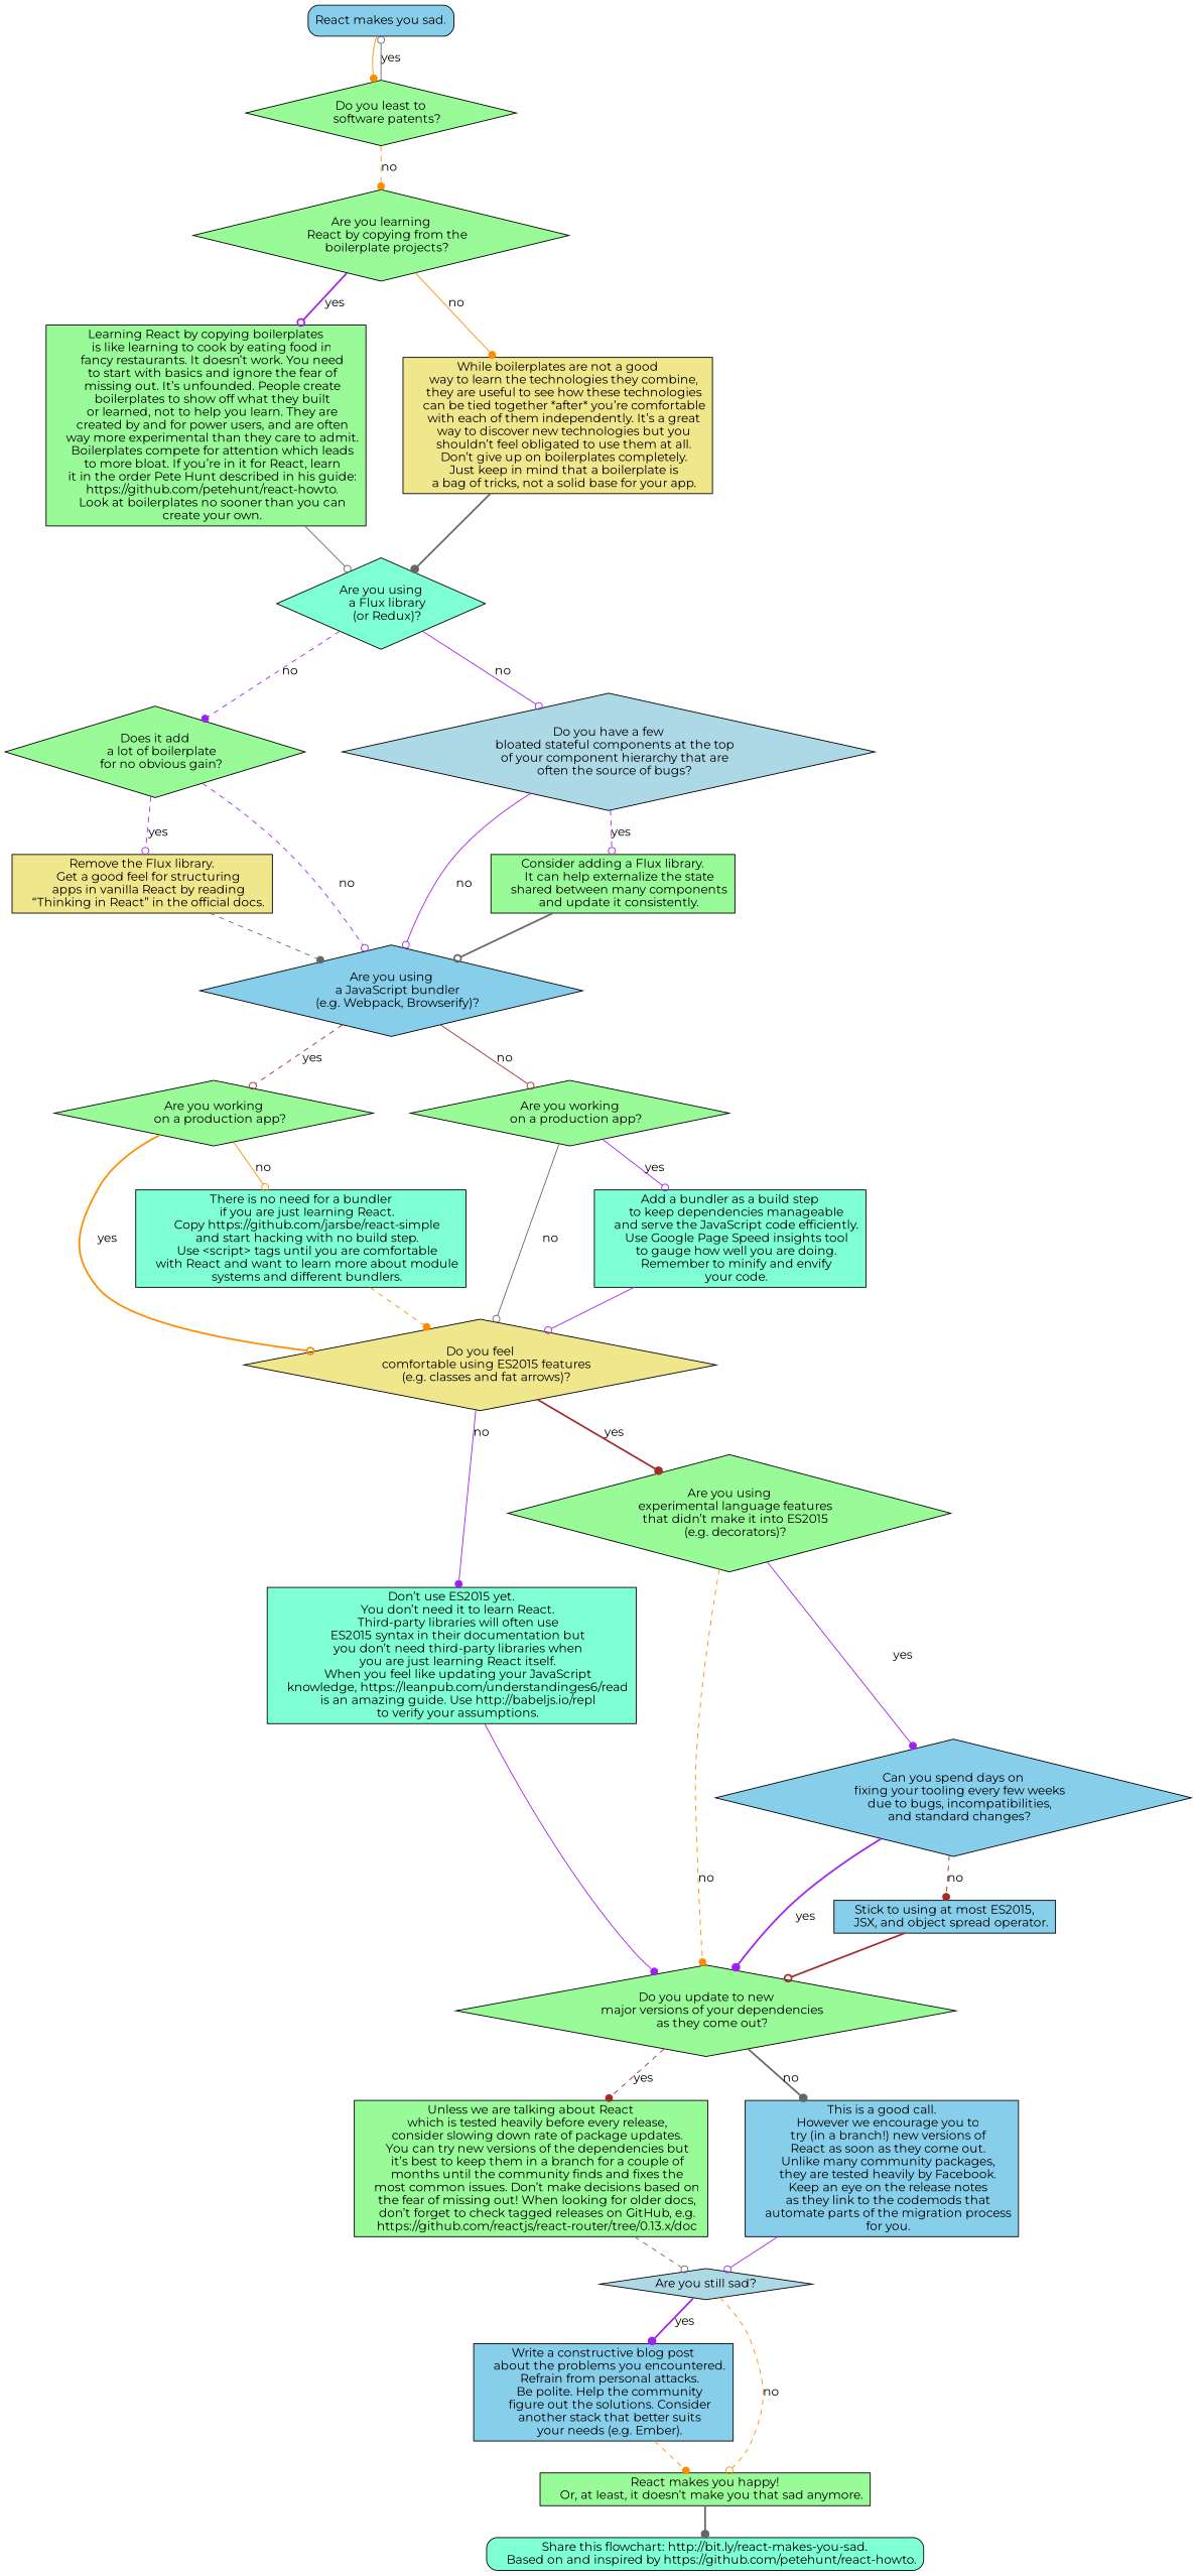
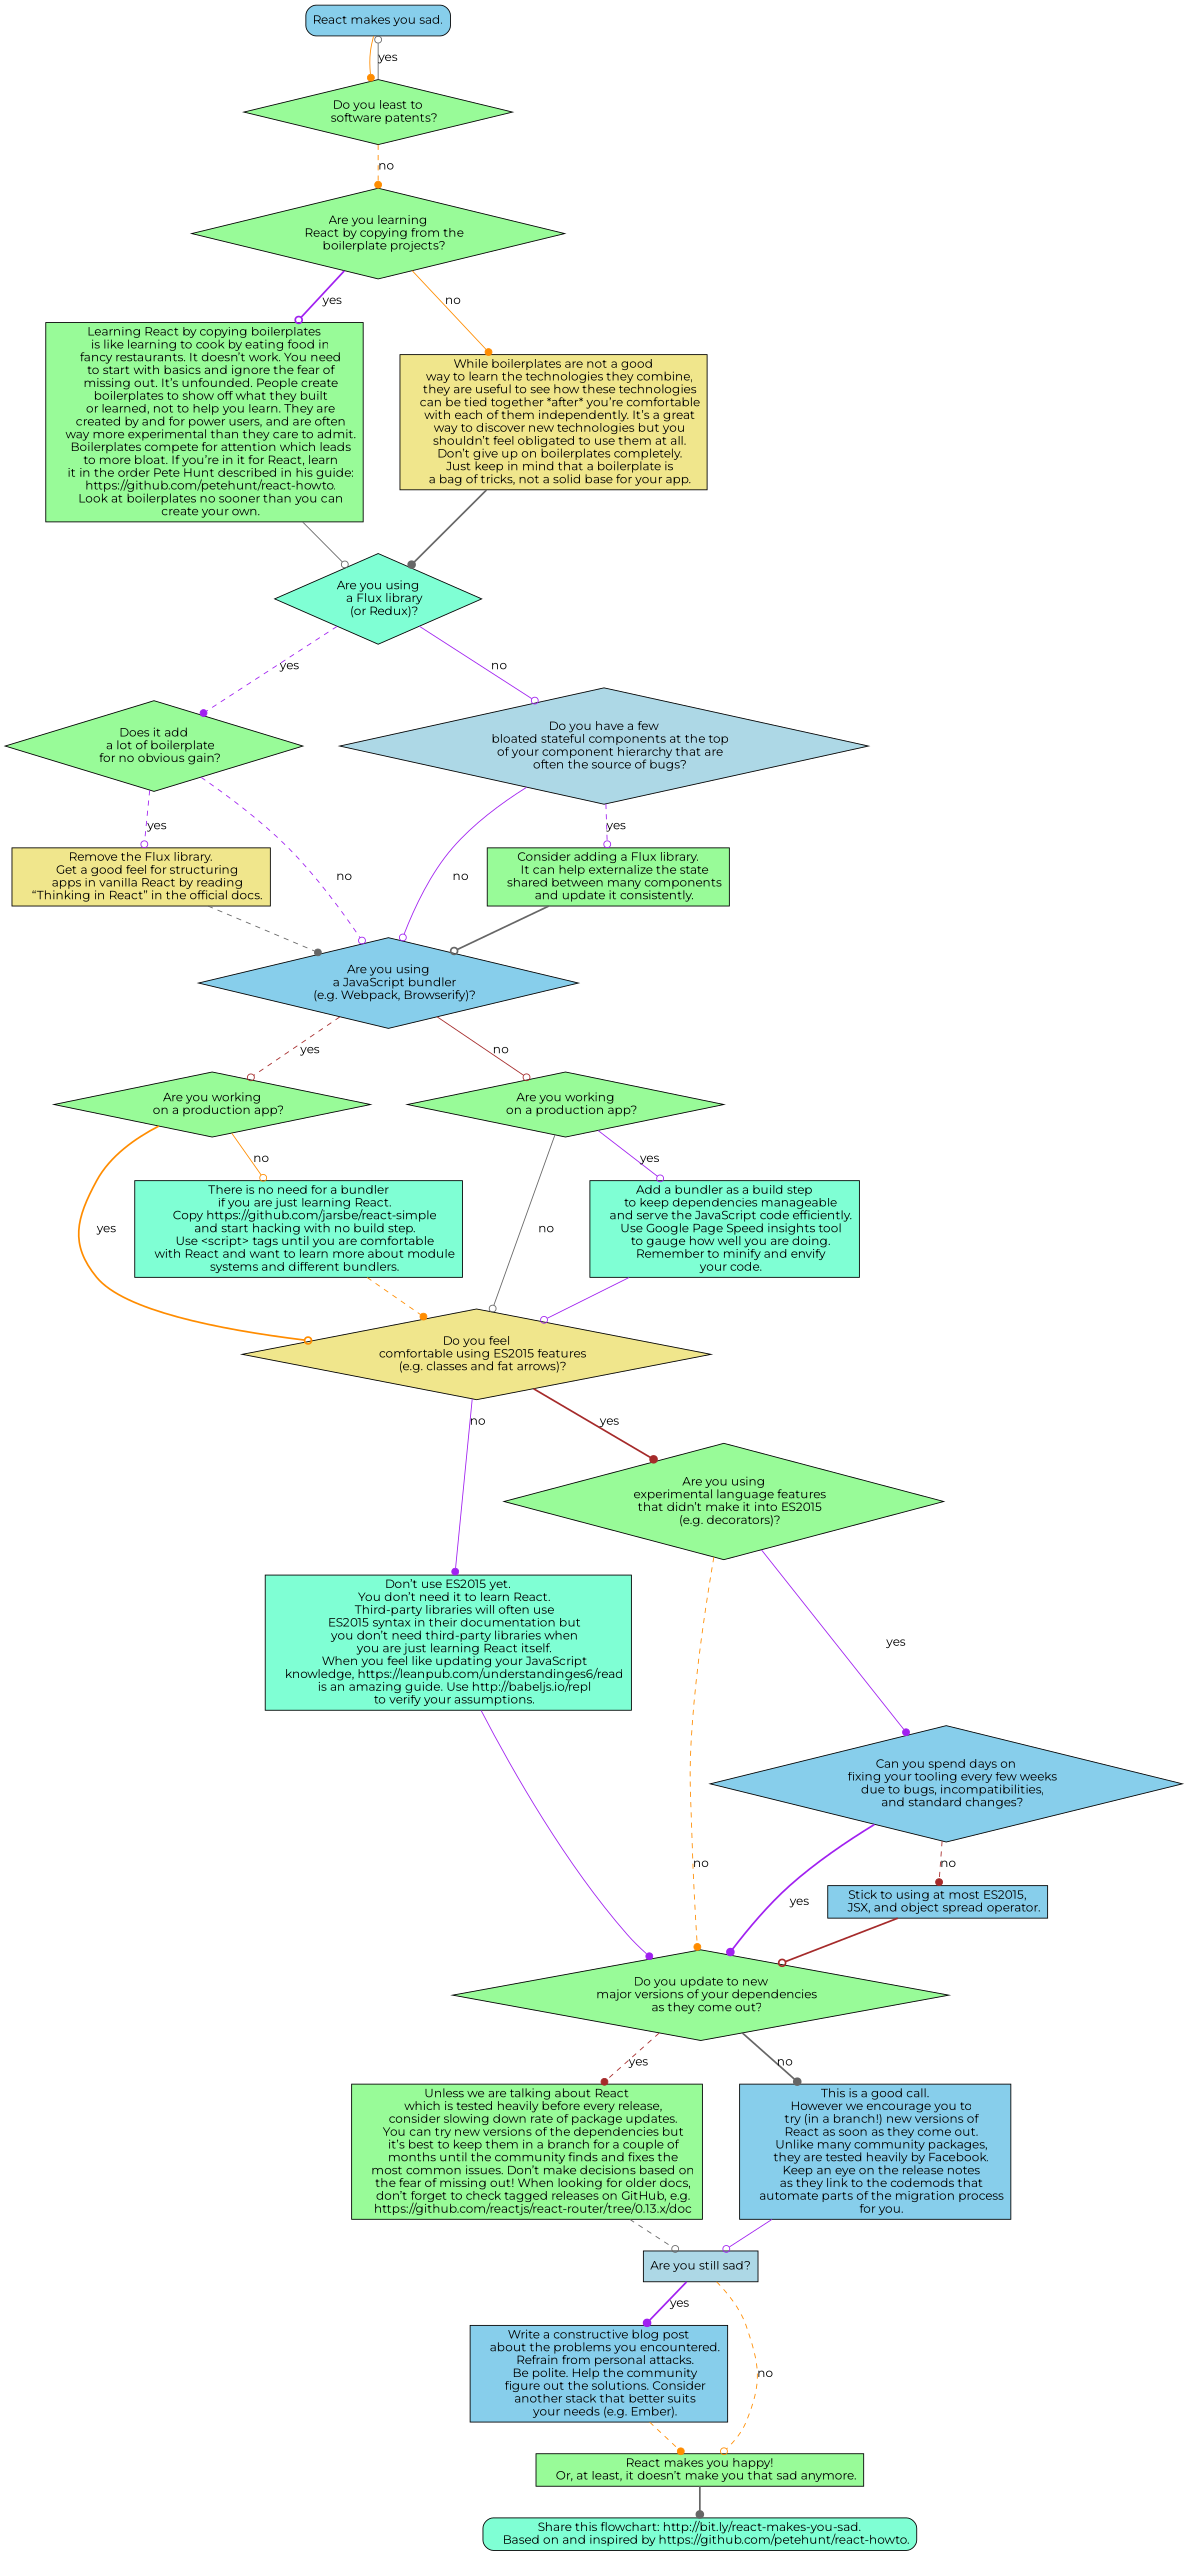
  digraph {
    fontname=Montserrat
    nodesep=0.6
    node [fillcolor=palegreen fontname=Montserrat shape=box style=filled]
    edge [arrowhead=odot color=purple fontname=Montserrat style=solid]
    n1 [fillcolor=skyblue label="React makes you sad." style="rounded,filled"]
    n2 [label="Do you least to\n    software patents?" shape=diamond]
    n3 [label="Are you learning\n    React by copying from the\n    boilerplate projects?" shape=diamond]
    n4 [label="Learning React by copying boilerplates\n    is like learning to cook by eating food in\n    fancy restaurants. It doesn’t work. You need\n    to start with basics and ignore the fear of\n    missing out. It’s unfounded. People create\n    boilerplates to show off what they built\n    or learned, not to help you learn. They are\n    created by and for power users, and are often\n    way more experimental than they care to admit.\n    Boilerplates compete for attention which leads\n    to more bloat. If you’re in it for React, learn\n    it in the order Pete Hunt described in his guide:\n    https://github.com/petehunt/react-howto.\n    Look at boilerplates no sooner than you can\n    create your own."]
    n5 [fillcolor=khaki label="While boilerplates are not a good\n    way to learn the technologies they combine,\n    they are useful to see how these technologies\n    can be tied together *after* you’re comfortable\n    with each of them independently. It’s a great\n    way to discover new technologies but you\n    shouldn’t feel obligated to use them at all.\n    Don’t give up on boilerplates completely.\n    Just keep in mind that a boilerplate is\n    a bag of tricks, not a solid base for your app."]
    n6 [fillcolor=aquamarine label="Are you using\n    a Flux library\n    (or Redux)?" shape=diamond]
    n7 [label="Does it add\n    a lot of boilerplate\n    for no obvious gain?" shape=diamond]
    n8 [fillcolor=lightblue label="Do you have a few\n    bloated stateful components at the top\n    of your component hierarchy that are\n    often the source of bugs?" shape=diamond]
    n9 [fillcolor=khaki label="Remove the Flux library.\n    Get a good feel for structuring\n    apps in vanilla React by reading\n    “Thinking in React” in the official docs."]
    n10 [fillcolor=skyblue label="Are you using\n    a JavaScript bundler\n    (e.g. Webpack, Browserify)?" shape=diamond]
    n11 [label="Consider adding a Flux library.\n    It can help externalize the state\n    shared between many components\n    and update it consistently."]
    n12 [label="Are you working\n    on a production app?" shape=diamond]
    n13 [label="Are you working\n    on a production app?" shape=diamond]
    n14 [fillcolor=khaki label="Do you feel\n    comfortable using ES2015 features\n    (e.g. classes and fat arrows)?" shape=diamond]
    n15 [fillcolor=aquamarine label="There is no need for a bundler\n    if you are just learning React.\n    Copy https://github.com/jarsbe/react-simple\n    and start hacking with no build step.\n    Use <script> tags until you are comfortable\n    with React and want to learn more about module\n    systems and different bundlers."]
    n16 [fillcolor=aquamarine label="Add a bundler as a build step\n    to keep dependencies manageable\n    and serve the JavaScript code efficiently.\n    Use Google Page Speed insights tool\n    to gauge how well you are doing.\n    Remember to minify and envify\n    your code."]
    n17 [fillcolor=aquamarine label="Don’t use ES2015 yet.\n    You don’t need it to learn React.\n    Third-party libraries will often use\n    ES2015 syntax in their documentation but\n    you don’t need third-party libraries when\n    you are just learning React itself.\n    When you feel like updating your JavaScript\n    knowledge, https://leanpub.com/understandinges6/read\n    is an amazing guide. Use http://babeljs.io/repl\n    to verify your assumptions."]
    n18 [label="Are you using\n    experimental language features\n    that didn’t make it into ES2015\n    (e.g. decorators)?" shape=diamond]
    n19 [label="Do you update to new\n    major versions of your dependencies\n    as they come out?" shape=diamond]
    n20 [fillcolor=skyblue label="Can you spend days on\n    fixing your tooling every few weeks\n    due to bugs, incompatibilities,\n    and standard changes?" shape=diamond]
    n21 [label="Unless we are talking about React\n    which is tested heavily before every release,\n    consider slowing down rate of package updates.\n    You can try new versions of the dependencies but\n    it’s best to keep them in a branch for a couple of\n    months until the community finds and fixes the\n    most common issues. Don’t make decisions based on\n    the fear of missing out! When looking for older docs,\n    don’t forget to check tagged releases on GitHub, e.g.\n    https://github.com/reactjs/react-router/tree/0.13.x/doc"]
    n22 [fillcolor=skyblue label="This is a good call.\n    However we encourage you to\n    try (in a branch!) new versions of\n    React as soon as they come out.\n    Unlike many community packages,\n    they are tested heavily by Facebook.\n    Keep an eye on the release notes\n    as they link to the codemods that\n    automate parts of the migration process\n    for you."]
    n23 [fillcolor=skyblue label="Stick to using at most ES2015,\n    JSX, and object spread operator."]
-   n24 [fillcolor=lightblue label="Are you still sad?" shape=diamond]
+   n24 [fillcolor=lightblue label="Are you still sad?"]
    n25 [fillcolor=skyblue label="Write a constructive blog post\n    about the problems you encountered.\n    Refrain from personal attacks.\n    Be polite. Help the community\n    figure out the solutions. Consider\n    another stack that better suits\n    your needs (e.g. Ember)."]
    n26 [label="React makes you happy!\n    Or, at least, it doesn’t make you that sad anymore."]
    n27 [fillcolor=aquamarine label="Share this flowchart: http://bit.ly/react-makes-you-sad.\n    Based on and inspired by https://github.com/petehunt/react-howto." style="rounded,filled"]
    n1 -> n2 [arrowhead=dot color=darkorange]
    n2 -> n1 [color=gray40 label=yes]
    n2 -> n3 [arrowhead=dot color=darkorange label=no style=dashed]
    n3 -> n4 [label=yes style=bold]
    n3 -> n5 [arrowhead=dot color=darkorange label=no]
    n4 -> n6 [color=gray40]
    n5 -> n6 [arrowhead=dot color=gray40 style=bold]
-   n6 -> n7 [arrowhead=dot label=no style=dashed]
+   n6 -> n7 [arrowhead=dot label=yes style=dashed]
    n6 -> n8 [label=no]
    n7 -> n9 [label=yes style=dashed]
    n7 -> n10 [label=no style=dashed]
    n8 -> n10 [label=no]
    n8 -> n11 [label=yes style=dashed]
    n9 -> n10 [arrowhead=dot color=gray40 style=dashed]
    n10 -> n12 [color=brown label=yes style=dashed]
    n10 -> n13 [color=brown label=no]
    n11 -> n10 [color=gray40 style=bold]
    n12 -> n14 [color=darkorange label=yes style=bold]
    n12 -> n15 [color=darkorange label=no]
    n13 -> n14 [color=gray40 label=no]
    n13 -> n16 [label=yes]
    n14 -> n17 [arrowhead=dot label=no]
    n14 -> n18 [arrowhead=dot color=brown label=yes style=bold]
    n15 -> n14 [arrowhead=dot color=darkorange style=dashed]
    n16 -> n14
    n17 -> n19 [arrowhead=dot]
    n18 -> n19 [arrowhead=dot color=darkorange label=no style=dashed]
    n18 -> n20 [arrowhead=dot label=yes]
    n19 -> n21 [arrowhead=dot color=brown label=yes style=dashed]
    n19 -> n22 [arrowhead=dot color=gray40 label=no style=bold]
    n20 -> n19 [arrowhead=dot label=yes style=bold]
    n20 -> n23 [arrowhead=dot color=brown label=no style=dashed]
    n21 -> n24 [color=gray40 style=dashed]
    n22 -> n24
    n23 -> n19 [color=brown style=bold]
    n24 -> n25 [arrowhead=dot label=yes style=bold]
    n24 -> n26 [color=darkorange label=no style=dashed]
    n25 -> n26 [arrowhead=dot color=darkorange style=dashed]
    n26 -> n27 [arrowhead=dot color=gray40 style=bold]
  }
